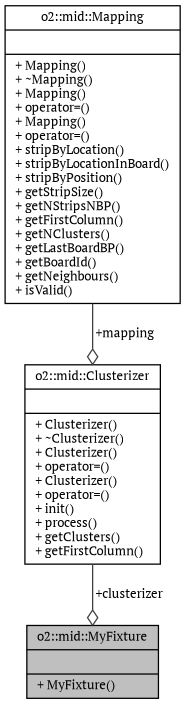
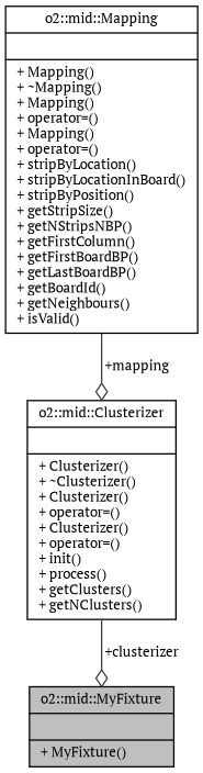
  digraph {
    fontname="PT Serif"
    node [color=black fontname="PT Serif" fontsize=10 shape=record]
    edge [arrowhead=odiamond color=grey25 fontname="PT Serif" fontsize=10 labelfontname=Helvetica labelfontsize=10 style=solid]
    n1 [fillcolor=grey75 fontcolor=black height=0.2 label="{o2::mid::MyFixture\n||+ MyFixture()\l}" style=filled width=0.4]
-   n2 [height=0.2 label="{o2::mid::Clusterizer\n||+ Clusterizer()\l+ ~Clusterizer()\l+ Clusterizer()\l+ operator=()\l+ Clusterizer()\l+ operator=()\l+ init()\l+ process()\l+ getClusters()\l+ getFirstColumn()\l}" width=0.4]
-   n3 [height=0.2 label="{o2::mid::Mapping\n||+ Mapping()\l+ ~Mapping()\l+ Mapping()\l+ operator=()\l+ Mapping()\l+ operator=()\l+ stripByLocation()\l+ stripByLocationInBoard()\l+ stripByPosition()\l+ getStripSize()\l+ getNStripsNBP()\l+ getFirstColumn()\l+ getNClusters()\l+ getLastBoardBP()\l+ getBoardId()\l+ getNeighbours()\l+ isValid()\l}" width=0.4]
+   n2 [height=0.2 label="{o2::mid::Clusterizer\n||+ Clusterizer()\l+ ~Clusterizer()\l+ Clusterizer()\l+ operator=()\l+ Clusterizer()\l+ operator=()\l+ init()\l+ process()\l+ getClusters()\l+ getNClusters()\l}" width=0.4]
+   n3 [height=0.2 label="{o2::mid::Mapping\n||+ Mapping()\l+ ~Mapping()\l+ Mapping()\l+ operator=()\l+ Mapping()\l+ operator=()\l+ stripByLocation()\l+ stripByLocationInBoard()\l+ stripByPosition()\l+ getStripSize()\l+ getNStripsNBP()\l+ getFirstColumn()\l+ getFirstBoardBP()\l+ getLastBoardBP()\l+ getBoardId()\l+ getNeighbours()\l+ isValid()\l}" width=0.4]
    n2 -> n1 [label=" +clusterizer"]
    n3 -> n2 [label=" +mapping"]
  }
